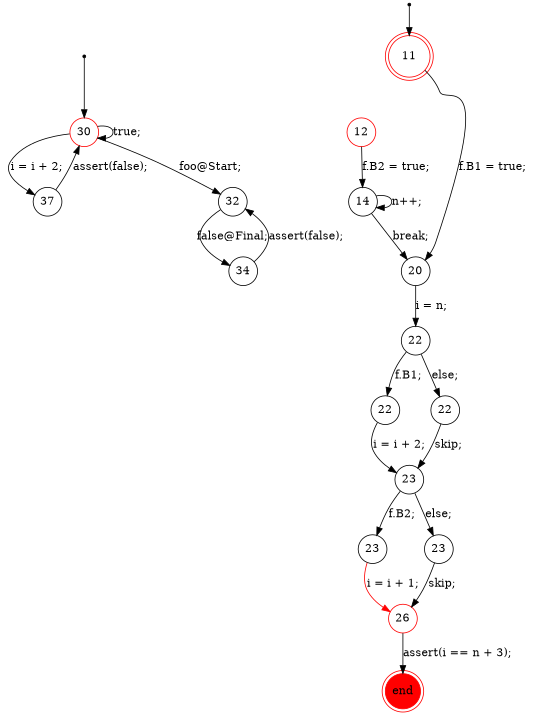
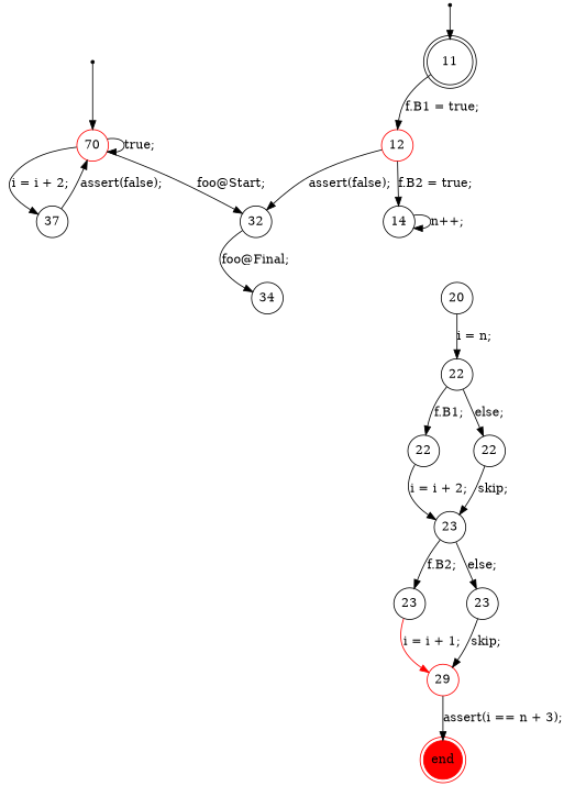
  digraph {
    rankdir=TB
    node [fixedsize=true shape=circle]
-   n1 [label=11 shape=doublecircle color=red]
+   n1 [label=11 shape=doublecircle]
    n2 [color=red label=12]
    n3 [label=14]
    s93824993311008 [shape=point fixedsize=""]
-   n5 [color=red label=30]
+   n5 [color=red label=70]
    n6 [label=32]
    n7 [label=37]
    n8 [label=34]
    s93824993307216 [shape=point fixedsize=""]
    n10 [color=red label=end shape=doublecircle style=filled]
    n11 [label=20]
    n12 [label=22]
    n13 [label=22]
    n14 [label=22]
    n15 [label=23]
    n16 [label=23]
    n17 [label=23]
-   n18 [color=red label=26]
-   n1 -> n11 [label="f.B1 = true; "]
+   n18 [color=red label=29]
+   n1 -> n2 [label="f.B1 = true; "]
    n2 -> n3 [label="f.B2 = true; "]
    n3 -> n3 [label="n++; "]
-   n3 -> n11 [label="break; "]
    s93824993311008 -> n1
    n5 -> n5 [label="true; "]
    n5 -> n6 [label="foo@Start; "]
    n5 -> n7 [label="i = i + 2; "]
-   n6 -> n8 [label="false@Final; "]
+   n6 -> n8 [label="foo@Final; "]
    n7 -> n5 [label="assert(false); "]
-   n8 -> n6 [label="assert(false); "]
+   n2 -> n6 [label="assert(false); "]
    s93824993307216 -> n5
    n11 -> n12 [label="i = n; "]
    n12 -> n13 [label="f.B1; "]
    n12 -> n14 [label="else; "]
    n13 -> n15 [label="i = i + 2; "]
    n14 -> n15 [label="skip; "]
    n15 -> n16 [label="f.B2; "]
    n15 -> n17 [label="else; "]
    n16 -> n18 [color=red label="i = i + 1; "]
    n17 -> n18 [label="skip; "]
    n18 -> n10 [label="assert(i == n + 3); "]
  }
